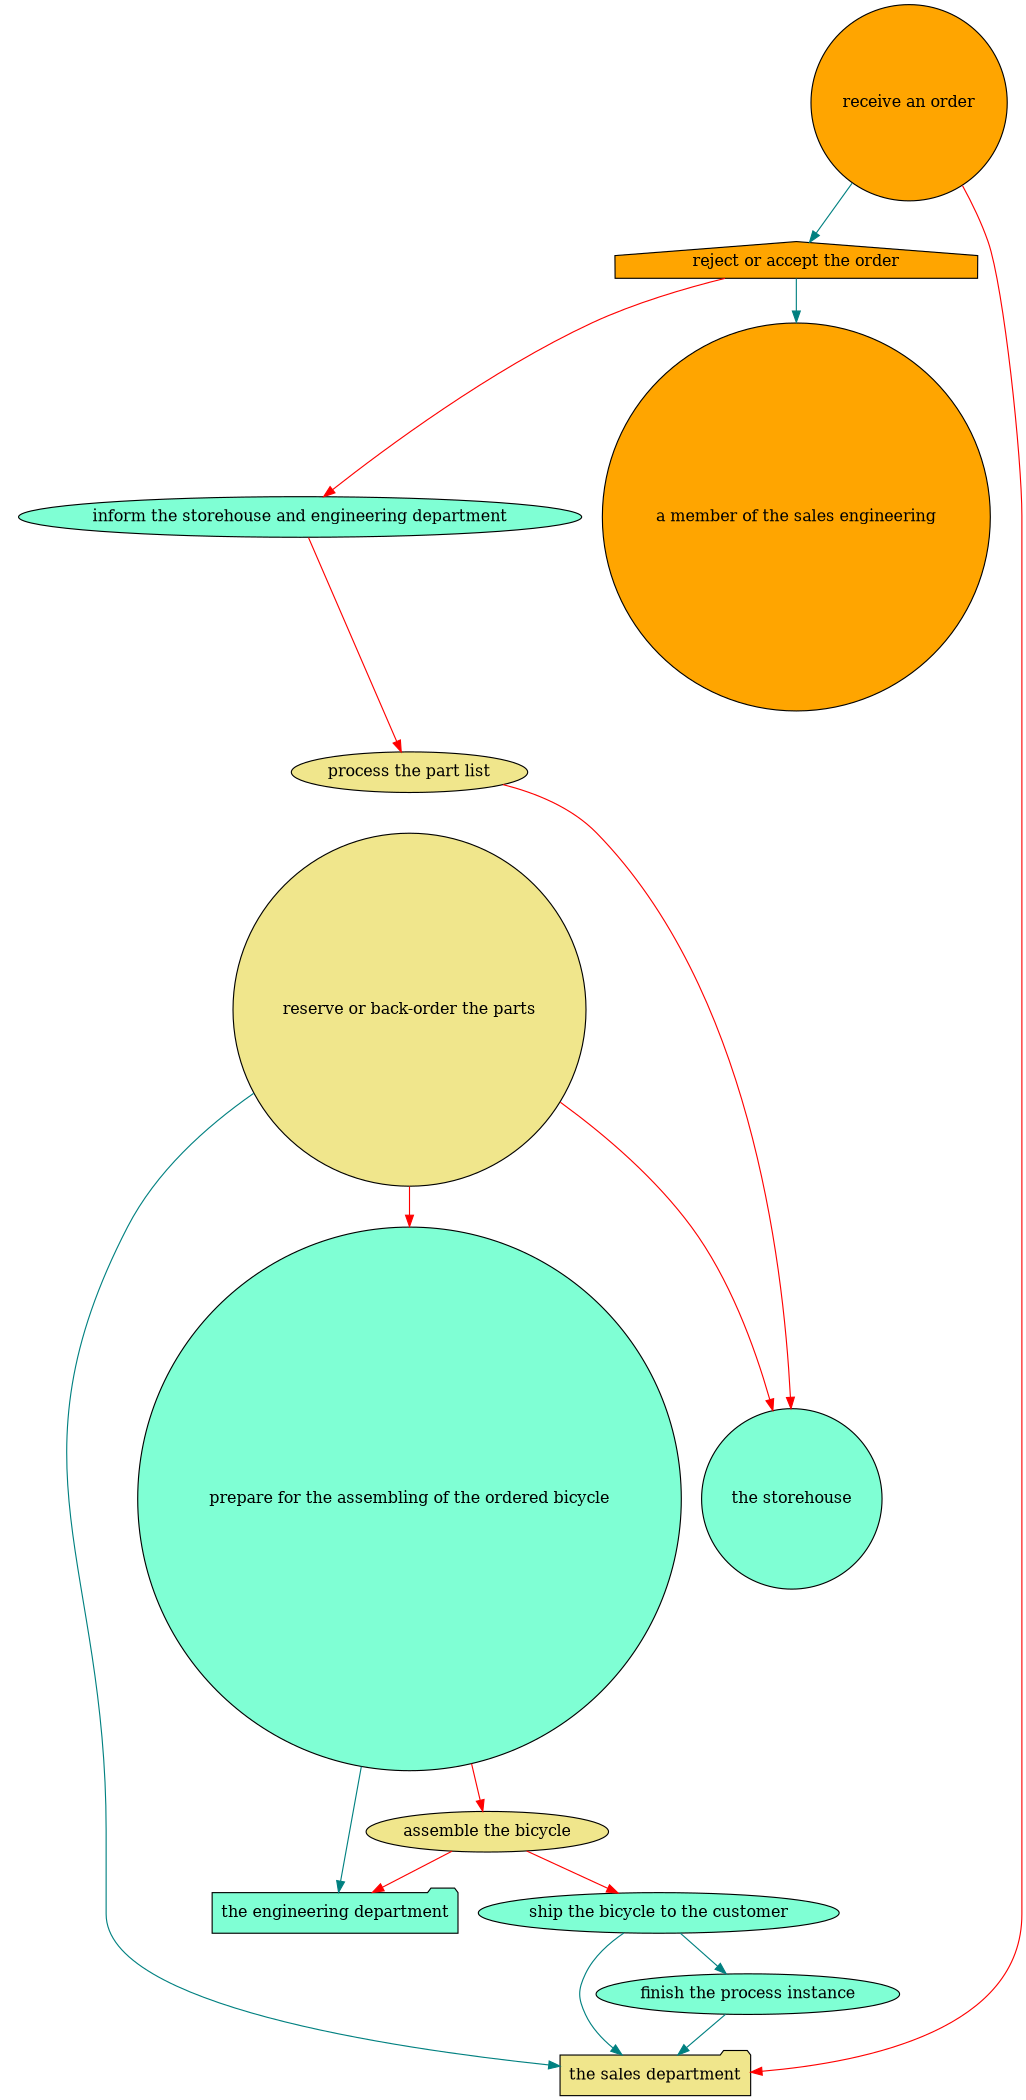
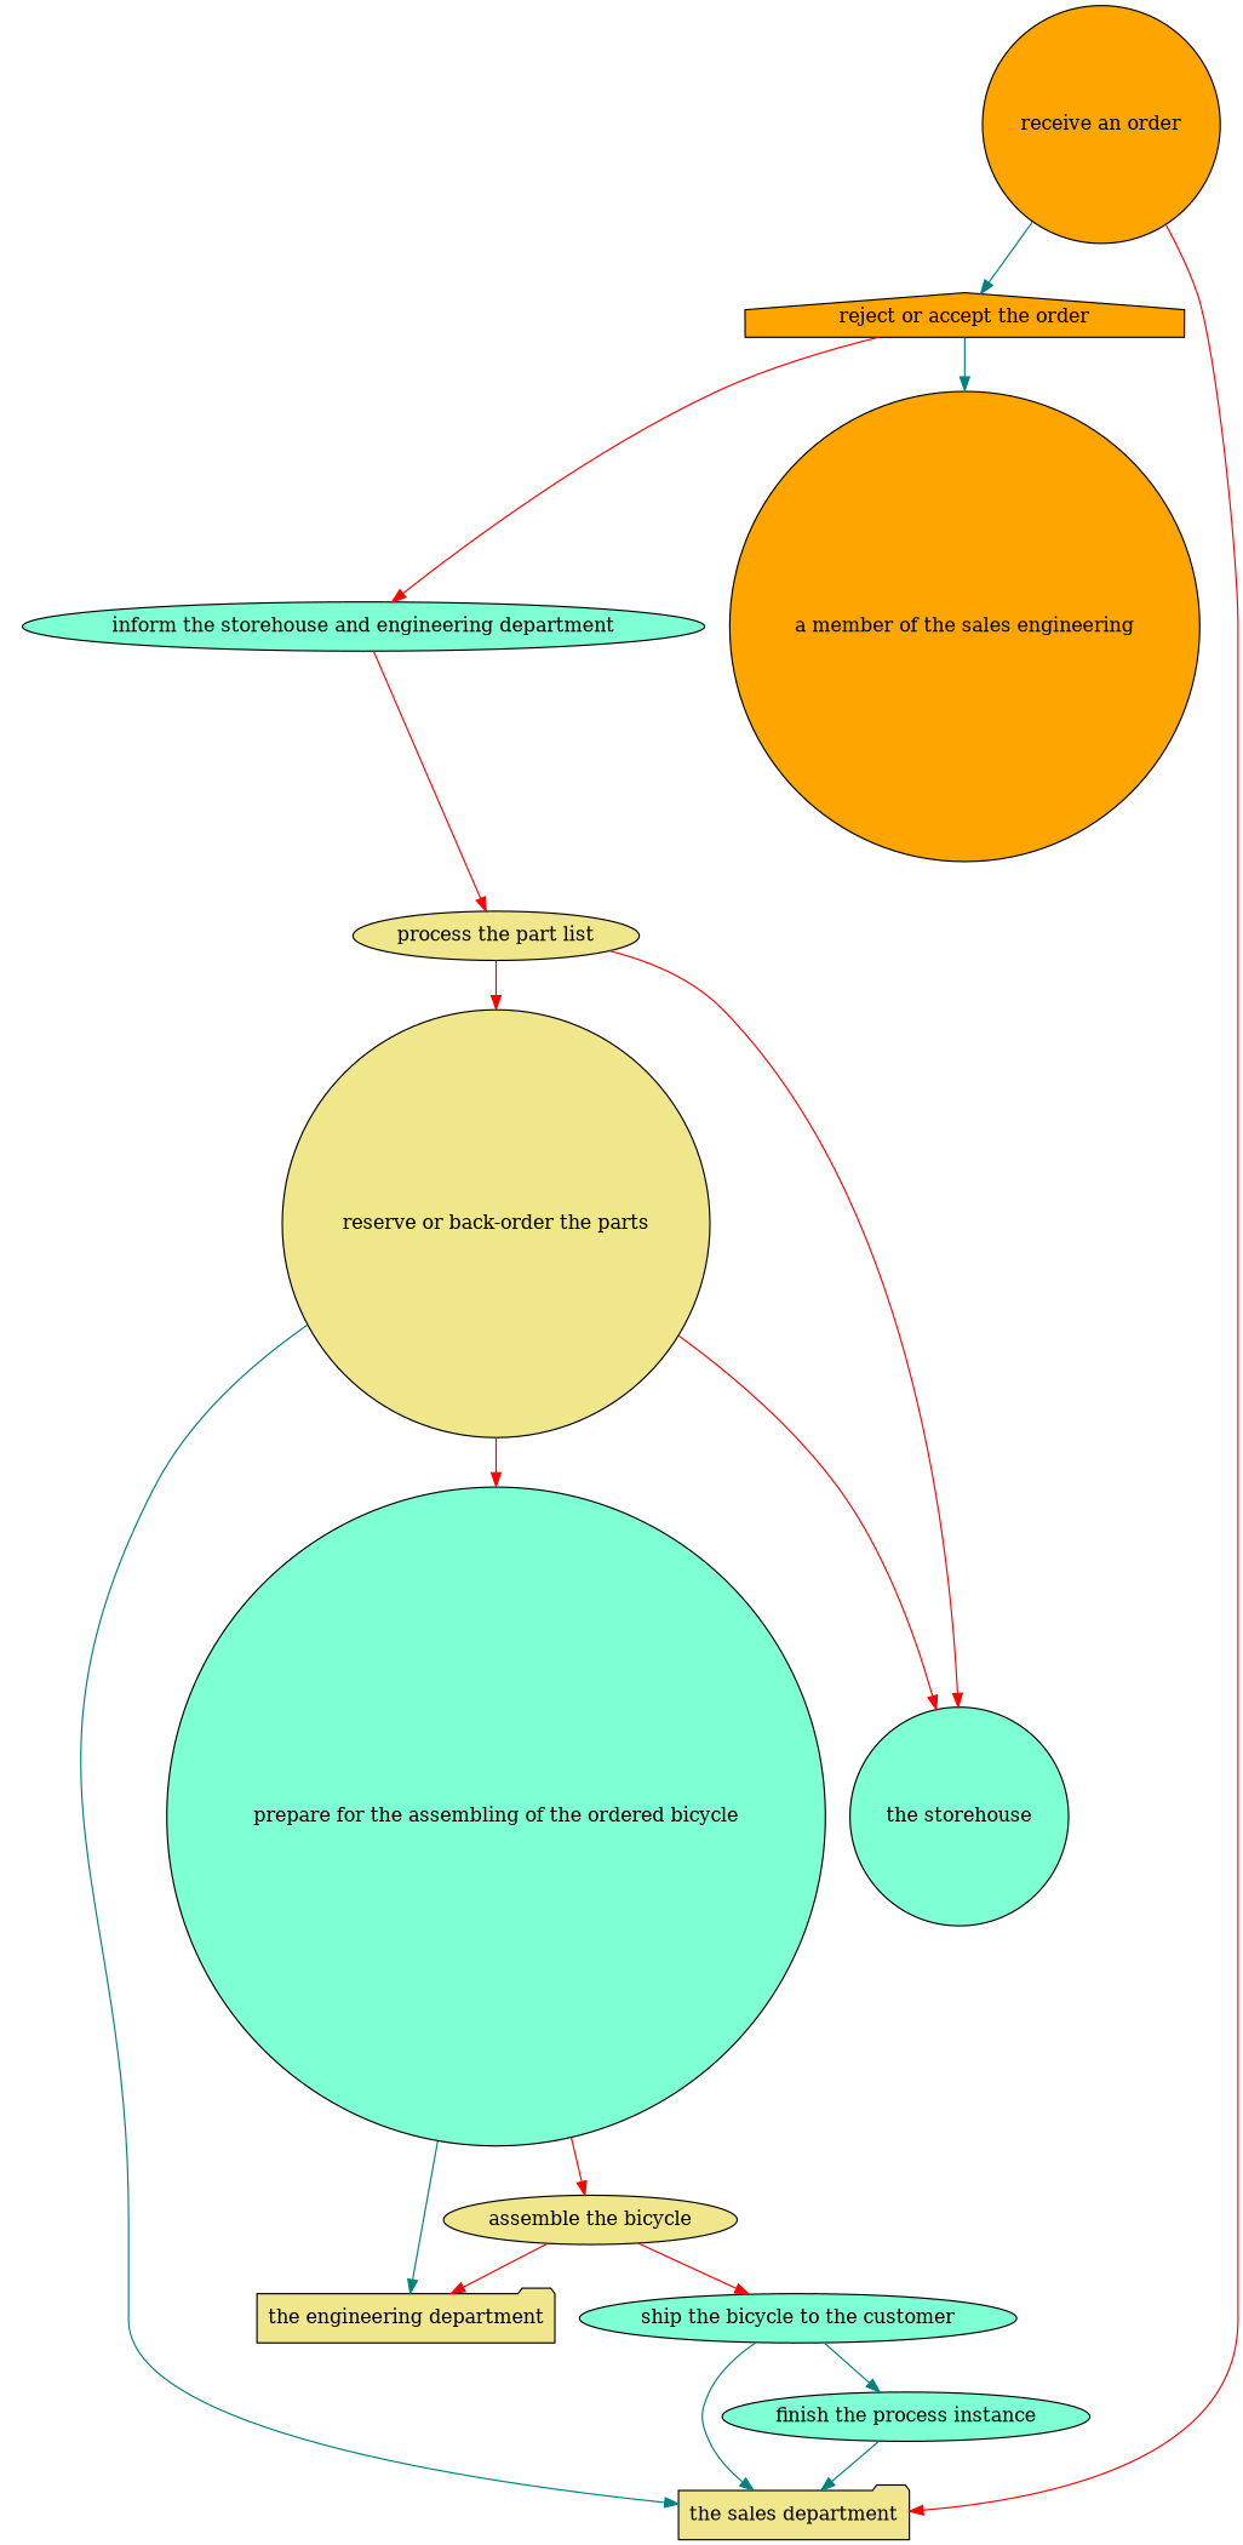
  strict digraph {
    node [fillcolor=aquamarine shape=circle style=filled]
    edge [attrs="{'type': 'actor performer', 'label': 'actor performer'}" color=red]
    "receive an order" [attrs="{'type': 'Activity', 'label': 'receive an order'}" fillcolor=orange]
    "reject or accept the order" [attrs="{'type': 'Activity', 'label': 'reject or accept the order'}" fillcolor=orange shape=house]
    "the sales department" [attrs="{'type': 'Actor', 'label': 'the sales department'}" fillcolor=khaki shape=folder]
    "inform the storehouse and engineering department" [attrs="{'type': 'Activity', 'label': 'inform the storehouse and engineering department'}" shape=ellipse]
    n5 [attrs="{'type': 'Actor', 'label': 'a member of the sales department'}" fillcolor=orange label="a member of the sales engineering"]
    "process the part list" [attrs="{'type': 'Activity', 'label': 'process the part list'}" fillcolor=khaki shape=ellipse]
    "reserve or back-order the parts" [attrs="{'type': 'Activity', 'label': 'reserve or back-order the parts'}" fillcolor=khaki]
    "the storehouse" [attrs="{'type': 'Actor', 'label': 'the storehouse'}"]
    "prepare for the assembling of the ordered bicycle" [attrs="{'type': 'Activity', 'label': 'prepare for the assembling of the ordered bicycle'}"]
    "assemble the bicycle" [attrs="{'type': 'Activity', 'label': 'assemble the bicycle'}" fillcolor=khaki shape=ellipse]
-   "the engineering department" [attrs="{'type': 'Actor', 'label': 'the engineering department'}" shape=folder]
+   "the engineering department" [attrs="{'type': 'Actor', 'label': 'the engineering department'}" fillcolor=khaki shape=folder]
    "ship the bicycle to the customer" [attrs="{'type': 'Activity', 'label': 'ship the bicycle to the customer'}" shape=ellipse]
    "finish the process instance" [attrs="{'type': 'Activity', 'label': 'finish the process instance'}" shape=ellipse]
    "receive an order" -> "reject or accept the order" [attrs="{'type': 'flow', 'label': 'flow'}" color=teal]
    "receive an order" -> "the sales department"
    "reject or accept the order" -> "inform the storehouse and engineering department" [attrs="{'type': 'flow', 'label': 'flow'}"]
    "reject or accept the order" -> n5 [color=teal]
    "inform the storehouse and engineering department" -> "process the part list" [attrs="{'type': 'flow', 'label': 'flow'}"]
+   "process the part list" -> "reserve or back-order the parts" [attrs="{'type': 'flow', 'label': 'flow'}"]
    "process the part list" -> "the storehouse"
    "reserve or back-order the parts" -> "the sales department" [color=teal]
    "reserve or back-order the parts" -> "the storehouse"
    "reserve or back-order the parts" -> "prepare for the assembling of the ordered bicycle" [attrs="{'type': 'flow', 'label': 'flow'}"]
    "prepare for the assembling of the ordered bicycle" -> "assemble the bicycle" [attrs="{'type': 'flow', 'label': 'flow'}"]
    "prepare for the assembling of the ordered bicycle" -> "the engineering department" [color=teal]
    "assemble the bicycle" -> "the engineering department"
    "assemble the bicycle" -> "ship the bicycle to the customer" [attrs="{'type': 'flow', 'label': 'flow'}"]
    "ship the bicycle to the customer" -> "the sales department" [color=teal]
    "ship the bicycle to the customer" -> "finish the process instance" [attrs="{'type': 'flow', 'label': 'flow'}" color=teal]
    "finish the process instance" -> "the sales department" [color=teal]
  }
